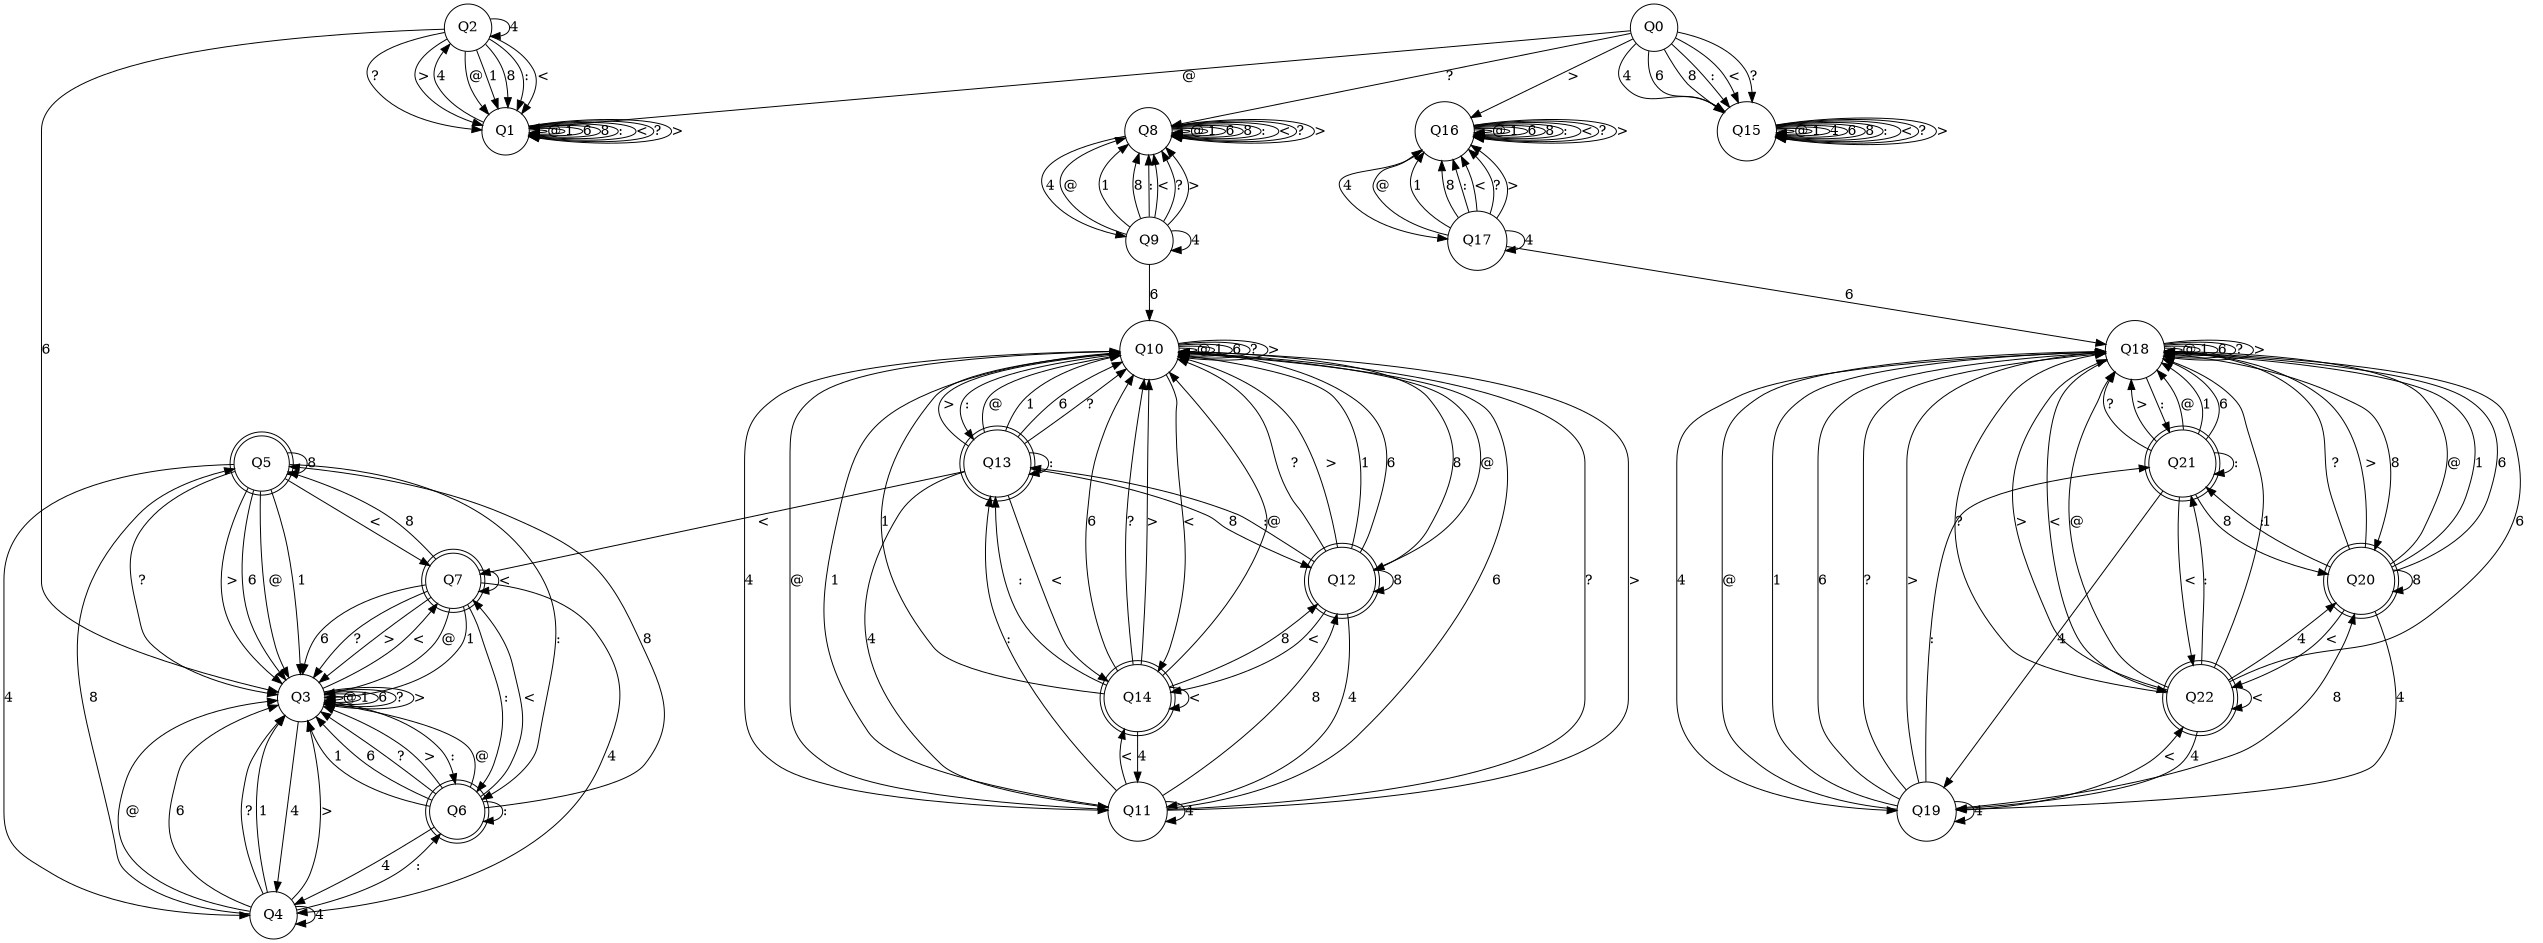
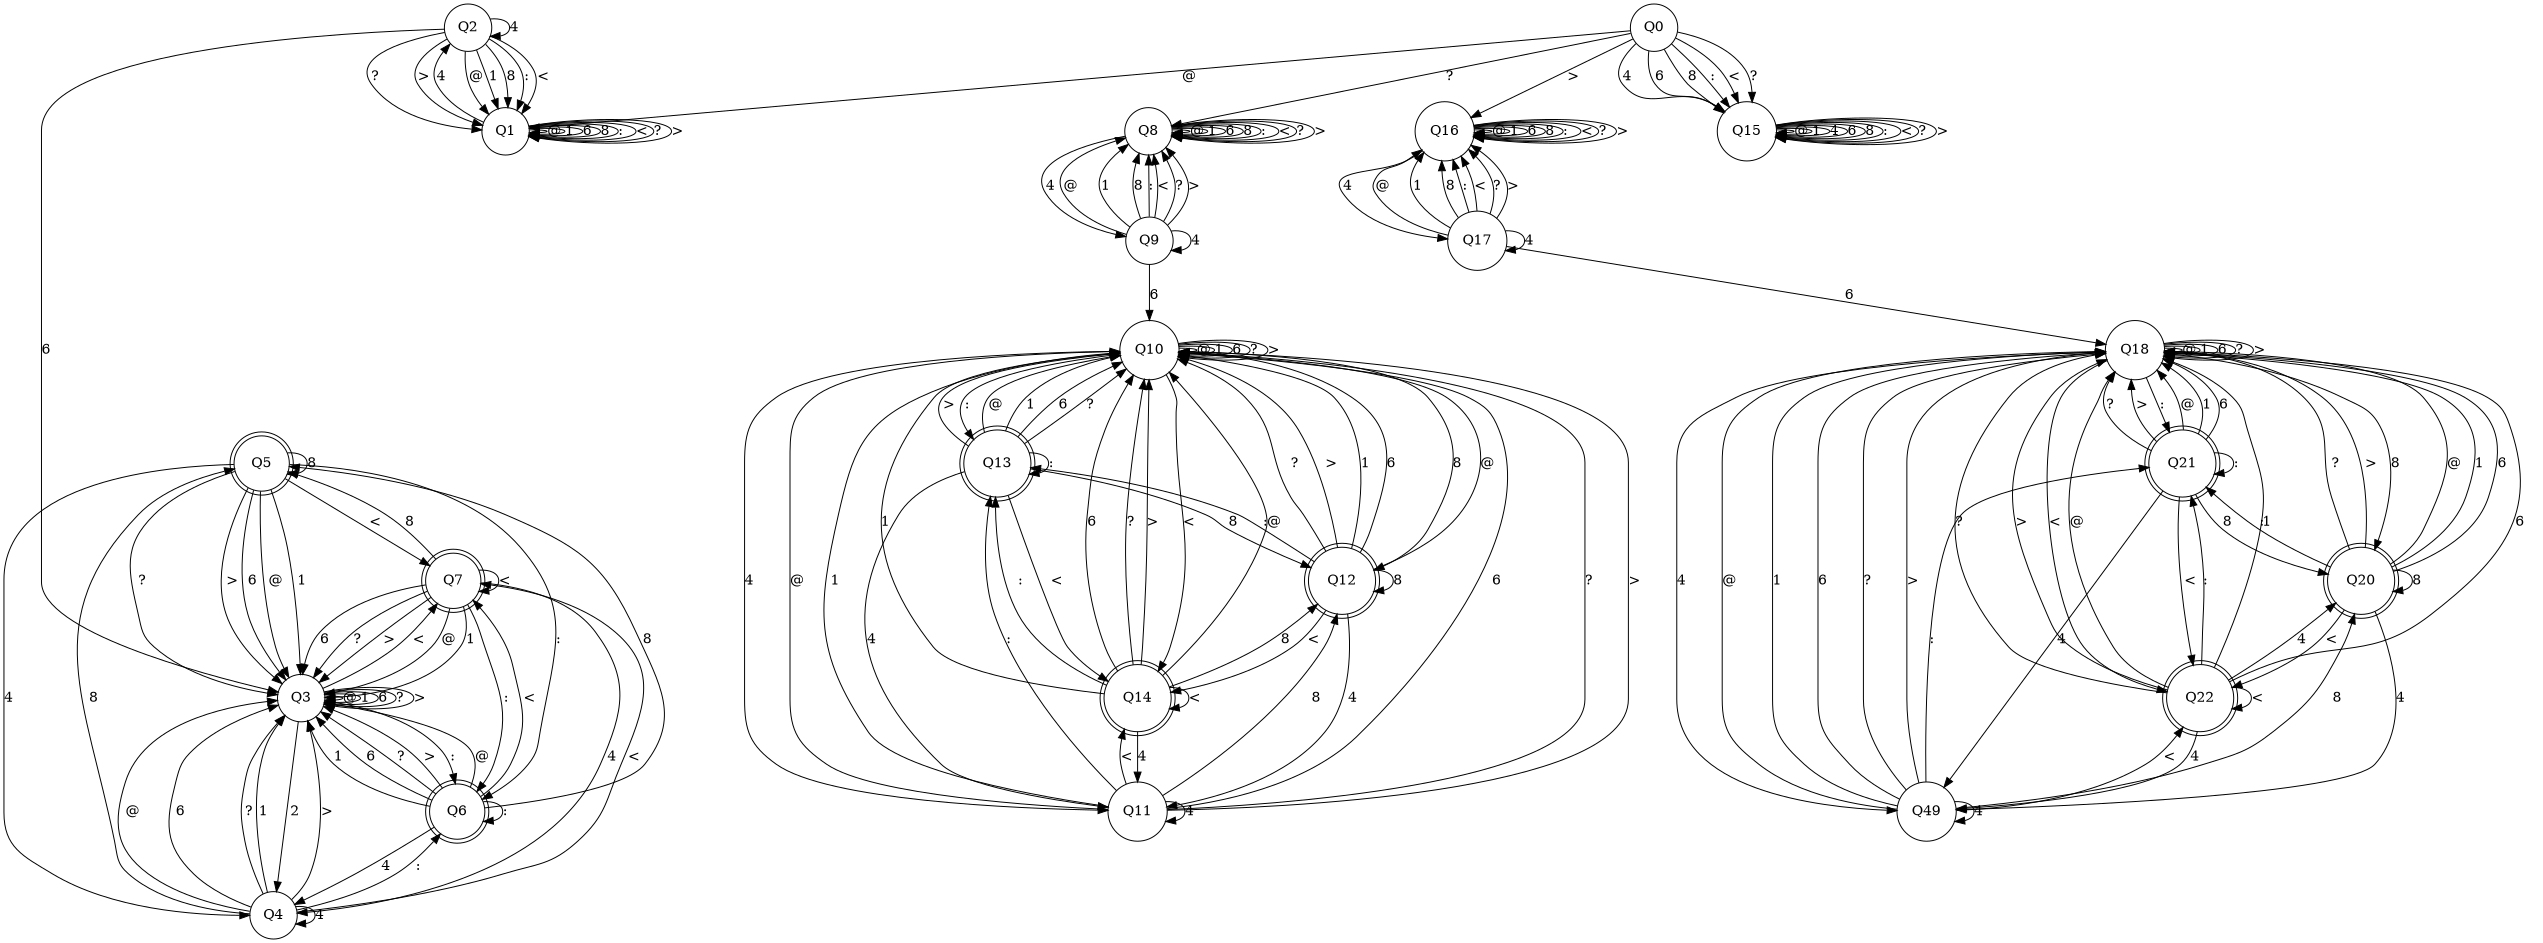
  digraph {
    node [shape=circle]
    Q5 [shape=doublecircle]
    Q7 [shape=doublecircle]
    Q4
    Q6 [shape=doublecircle]
    Q3
    Q9
    Q10
    Q8
    Q13 [shape=doublecircle]
    Q11
    Q14 [shape=doublecircle]
    Q12 [shape=doublecircle]
    Q21 [shape=doublecircle]
    Q20 [shape=doublecircle]
-   Q19
+   Q19 [label=Q49]
    Q18
    Q22 [shape=doublecircle]
    Q1
    Q2
    Q16
    Q17
    Q15
    Q0
    Q5 -> Q5 [label=8]
    Q5 -> Q7 [label="<"]
    Q5 -> Q4 [label=4]
    Q5 -> Q6 [label=":"]
    Q5 -> Q3 [label="@"]
    Q5 -> Q3 [label=1]
    Q5 -> Q3 [label=6]
    Q5 -> Q3 [label="?"]
    Q5 -> Q3 [label=">"]
    Q7 -> Q5 [label=8]
    Q7 -> Q7 [label="<"]
    Q7 -> Q4 [label=4]
    Q7 -> Q6 [label=":"]
    Q7 -> Q3 [label="@"]
    Q7 -> Q3 [label=1]
    Q7 -> Q3 [label=6]
    Q7 -> Q3 [label="?"]
    Q7 -> Q3 [label=">"]
    Q4 -> Q5 [label=8]
-   Q13 -> Q7 [label="<"]
+   Q4 -> Q7 [label="<"]
    Q4 -> Q4 [label=4]
    Q4 -> Q6 [label=":"]
    Q4 -> Q3 [label="@"]
    Q4 -> Q3 [label=1]
    Q4 -> Q3 [label=6]
    Q4 -> Q3 [label="?"]
    Q4 -> Q3 [label=">"]
    Q6 -> Q5 [label=8]
    Q6 -> Q7 [label="<"]
    Q6 -> Q4 [label=4]
    Q6 -> Q6 [label=":"]
    Q6 -> Q3 [label="@"]
    Q6 -> Q3 [label=1]
    Q6 -> Q3 [label=6]
    Q6 -> Q3 [label="?"]
    Q6 -> Q3 [label=">"]
    Q3 -> Q7 [label="<"]
-   Q3 -> Q4 [label=4]
+   Q3 -> Q4 [label=2]
    Q3 -> Q6 [label=":"]
    Q3 -> Q3 [label="@"]
    Q3 -> Q3 [label=1]
    Q3 -> Q3 [label=6]
    Q3 -> Q3 [label="?"]
    Q3 -> Q3 [label=">"]
    Q9 -> Q9 [label=4]
    Q9 -> Q10 [label=6]
    Q9 -> Q8 [label="@"]
    Q9 -> Q8 [label=1]
    Q9 -> Q8 [label=8]
    Q9 -> Q8 [label=":"]
    Q9 -> Q8 [label="<"]
    Q9 -> Q8 [label="?"]
    Q9 -> Q8 [label=">"]
    Q10 -> Q10 [label="@"]
    Q10 -> Q10 [label=1]
    Q10 -> Q10 [label=6]
    Q10 -> Q10 [label="?"]
    Q10 -> Q10 [label=">"]
    Q10 -> Q13 [label=":"]
    Q10 -> Q11 [label=4]
    Q10 -> Q14 [label="<"]
    Q10 -> Q12 [label=8]
    Q8 -> Q9 [label=4]
    Q8 -> Q8 [label="@"]
    Q8 -> Q8 [label=1]
    Q8 -> Q8 [label=6]
    Q8 -> Q8 [label=8]
    Q8 -> Q8 [label=":"]
    Q8 -> Q8 [label="<"]
    Q8 -> Q8 [label="?"]
    Q8 -> Q8 [label=">"]
    Q13 -> Q10 [label="@"]
    Q13 -> Q10 [label=1]
    Q13 -> Q10 [label=6]
    Q13 -> Q10 [label="?"]
    Q13 -> Q10 [label=">"]
    Q13 -> Q13 [label=":"]
    Q13 -> Q11 [label=4]
    Q13 -> Q14 [label="<"]
    Q13 -> Q12 [label=8]
    Q11 -> Q10 [label="@"]
    Q11 -> Q10 [label=1]
    Q11 -> Q10 [label=6]
    Q11 -> Q10 [label="?"]
    Q11 -> Q10 [label=">"]
    Q11 -> Q13 [label=":"]
    Q11 -> Q11 [label=4]
    Q11 -> Q14 [label="<"]
    Q11 -> Q12 [label=8]
    Q14 -> Q10 [label="@"]
    Q14 -> Q10 [label=1]
    Q14 -> Q10 [label=6]
    Q14 -> Q10 [label="?"]
    Q14 -> Q10 [label=">"]
    Q14 -> Q13 [label=":"]
    Q14 -> Q11 [label=4]
    Q14 -> Q14 [label="<"]
    Q14 -> Q12 [label=8]
    Q12 -> Q10 [label="@"]
    Q12 -> Q10 [label=1]
    Q12 -> Q10 [label=6]
    Q12 -> Q10 [label="?"]
    Q12 -> Q10 [label=">"]
    Q12 -> Q13 [label=":"]
    Q12 -> Q11 [label=4]
    Q12 -> Q14 [label="<"]
    Q12 -> Q12 [label=8]
    Q21 -> Q21 [label=":"]
    Q21 -> Q20 [label=8]
    Q21 -> Q19 [label=4]
    Q21 -> Q18 [label="@"]
    Q21 -> Q18 [label=1]
    Q21 -> Q18 [label=6]
    Q21 -> Q18 [label="?"]
    Q21 -> Q18 [label=">"]
    Q21 -> Q22 [label="<"]
    Q20 -> Q21 [label=":"]
    Q20 -> Q20 [label=8]
    Q20 -> Q19 [label=4]
    Q20 -> Q18 [label="@"]
    Q20 -> Q18 [label=1]
    Q20 -> Q18 [label=6]
    Q20 -> Q18 [label="?"]
    Q20 -> Q18 [label=">"]
    Q20 -> Q22 [label="<"]
    Q19 -> Q21 [label=":"]
    Q19 -> Q20 [label=8]
    Q19 -> Q19 [label=4]
    Q19 -> Q18 [label="@"]
    Q19 -> Q18 [label=1]
    Q19 -> Q18 [label=6]
    Q19 -> Q18 [label="?"]
    Q19 -> Q18 [label=">"]
    Q19 -> Q22 [label="<"]
    Q18 -> Q21 [label=":"]
    Q18 -> Q20 [label=8]
    Q18 -> Q19 [label=4]
    Q18 -> Q18 [label="@"]
    Q18 -> Q18 [label=1]
    Q18 -> Q18 [label=6]
    Q18 -> Q18 [label="?"]
    Q18 -> Q18 [label=">"]
    Q18 -> Q22 [label="<"]
    Q22 -> Q21 [label=":"]
    Q22 -> Q20 [label=4]
    Q22 -> Q19 [label=4]
    Q22 -> Q18 [label="@"]
    Q22 -> Q18 [label=1]
    Q22 -> Q18 [label=6]
    Q22 -> Q18 [label="?"]
    Q22 -> Q18 [label=">"]
    Q22 -> Q22 [label="<"]
    Q1 -> Q1 [label="@"]
    Q1 -> Q1 [label=1]
    Q1 -> Q1 [label=6]
    Q1 -> Q1 [label=8]
    Q1 -> Q1 [label=":"]
    Q1 -> Q1 [label="<"]
    Q1 -> Q1 [label="?"]
    Q1 -> Q1 [label=">"]
    Q1 -> Q2 [label=4]
    Q2 -> Q3 [label=6]
    Q2 -> Q1 [label="@"]
    Q2 -> Q1 [label=1]
    Q2 -> Q1 [label=8]
    Q2 -> Q1 [label=":"]
    Q2 -> Q1 [label="<"]
    Q2 -> Q1 [label="?"]
    Q2 -> Q1 [label=">"]
    Q2 -> Q2 [label=4]
    Q16 -> Q16 [label="@"]
    Q16 -> Q16 [label=1]
    Q16 -> Q16 [label=6]
    Q16 -> Q16 [label=8]
    Q16 -> Q16 [label=":"]
    Q16 -> Q16 [label="<"]
    Q16 -> Q16 [label="?"]
    Q16 -> Q16 [label=">"]
    Q16 -> Q17 [label=4]
    Q17 -> Q18 [label=6]
    Q17 -> Q16 [label="@"]
    Q17 -> Q16 [label=1]
    Q17 -> Q16 [label=8]
    Q17 -> Q16 [label=":"]
    Q17 -> Q16 [label="<"]
    Q17 -> Q16 [label="?"]
    Q17 -> Q16 [label=">"]
    Q17 -> Q17 [label=4]
    Q15 -> Q15 [label="@"]
    Q15 -> Q15 [label=1]
    Q15 -> Q15 [label=4]
    Q15 -> Q15 [label=6]
    Q15 -> Q15 [label=8]
    Q15 -> Q15 [label=":"]
    Q15 -> Q15 [label="<"]
    Q15 -> Q15 [label="?"]
    Q15 -> Q15 [label=">"]
    Q0 -> Q8 [label="?"]
    Q0 -> Q1 [label="@"]
    Q0 -> Q16 [label=">"]
    Q0 -> Q15 [label=4]
    Q0 -> Q15 [label=6]
    Q0 -> Q15 [label=8]
    Q0 -> Q15 [label=":"]
    Q0 -> Q15 [label="<"]
    Q0 -> Q15 [label="?"]
  }
